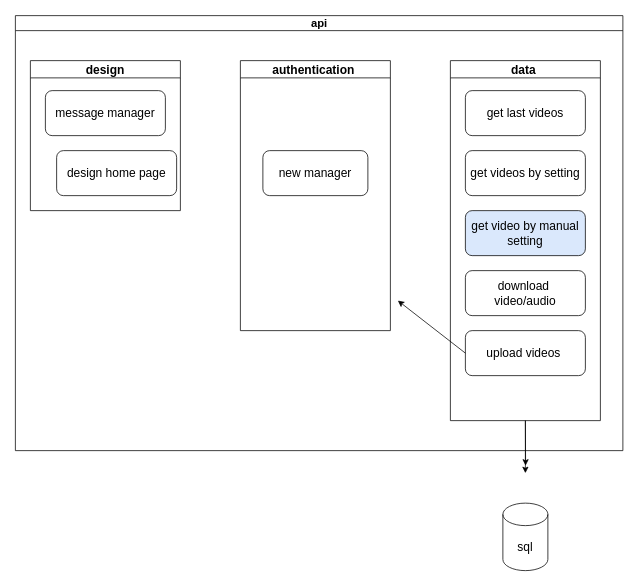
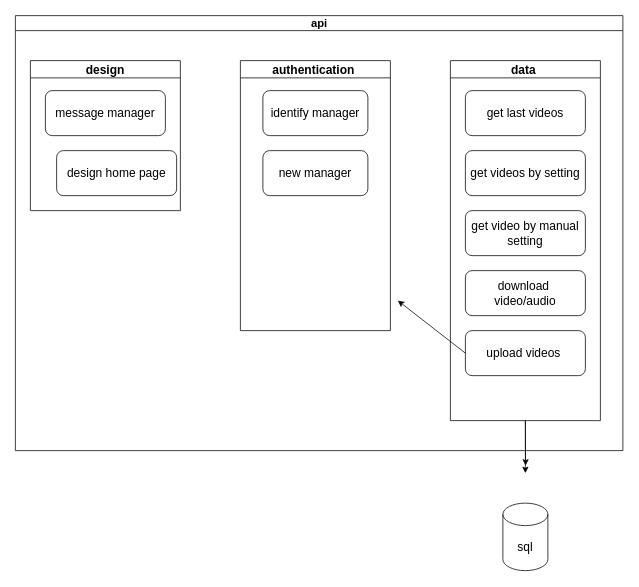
  <mxCell id="0" />
  <mxCell id="1" parent="0" />
  <mxCell id="2" value="&lt;font style=&quot;font-size: 16px;&quot;&gt;sql&lt;/font&gt;" style="shape=cylinder3;whiteSpace=wrap;html=1;boundedLbl=1;backgroundOutline=1;size=15;" parent="1" vertex="1"><mxGeometry x="670" y="670" width="60" height="90" as="geometry" /></mxCell>
  <mxCell id="3" style="edgeStyle=none;html=1;exitX=0.5;exitY=1;exitDx=0;exitDy=0;fontSize=16;" parent="1" source="5" edge="1"><mxGeometry relative="1" as="geometry"><mxPoint x="700.286" y="620" as="targetPoint" /></mxGeometry></mxCell>
  <mxCell id="4" value="" style="edgeStyle=none;html=1;fontSize=16;" parent="1" source="5" edge="1"><mxGeometry relative="1" as="geometry"><mxPoint x="700" y="630" as="targetPoint" /></mxGeometry></mxCell>
  <mxCell id="5" value="data&amp;nbsp;" style="swimlane;whiteSpace=wrap;html=1;fontSize=16;startSize=23;" parent="1" vertex="1"><mxGeometry x="600" y="80" width="200" height="480" as="geometry" /></mxCell>
  <mxCell id="6" value="get last videos" style="rounded=1;whiteSpace=wrap;html=1;fontSize=16;" parent="5" vertex="1"><mxGeometry x="20" y="40" width="160" height="60" as="geometry" /></mxCell>
  <mxCell id="7" value="get videos by setting" style="rounded=1;whiteSpace=wrap;html=1;fontSize=16;" parent="5" vertex="1"><mxGeometry x="20" y="120" width="160" height="60" as="geometry" /></mxCell>
  <mxCell id="8" value="download&amp;nbsp; video/audio" style="rounded=1;whiteSpace=wrap;html=1;fontSize=16;" parent="5" vertex="1"><mxGeometry x="20" y="280" width="160" height="60" as="geometry" /></mxCell>
- <mxCell id="9" value="get video by&amp;nbsp;manual setting" style="rounded=1;whiteSpace=wrap;html=1;fontSize=16;fillColor=#dae8fc;" parent="5" vertex="1"><mxGeometry x="20" y="200" width="160" height="60" as="geometry" /></mxCell>
+ <mxCell id="9" value="get video by&amp;nbsp;manual setting" style="rounded=1;whiteSpace=wrap;html=1;fontSize=16;" parent="5" vertex="1"><mxGeometry x="20" y="200" width="160" height="60" as="geometry" /></mxCell>
  <mxCell id="10" value="upload videos&amp;nbsp;" style="rounded=1;whiteSpace=wrap;html=1;fontSize=16;" parent="5" vertex="1"><mxGeometry x="20" y="360" width="160" height="60" as="geometry" /></mxCell>
  <mxCell id="11" value="authentication&amp;nbsp;" style="swimlane;whiteSpace=wrap;html=1;fontSize=16;" parent="1" vertex="1"><mxGeometry x="320" y="80" width="200" height="360" as="geometry" /></mxCell>
+ <mxCell id="12" value="identify manager" style="rounded=1;whiteSpace=wrap;html=1;fontSize=16;" parent="11" vertex="1"><mxGeometry x="30" y="40" width="140" height="60" as="geometry" /></mxCell>
  <mxCell id="13" value="new&amp;nbsp;manager" style="rounded=1;whiteSpace=wrap;html=1;fontSize=16;" parent="11" vertex="1"><mxGeometry x="30" y="120" width="140" height="60" as="geometry" /></mxCell>
  <mxCell id="14" value="design" style="swimlane;whiteSpace=wrap;html=1;fontSize=16;" parent="1" vertex="1"><mxGeometry x="40" y="80" width="200" height="200" as="geometry" /></mxCell>
  <mxCell id="15" value="message manager" style="rounded=1;whiteSpace=wrap;html=1;fontSize=16;" parent="14" vertex="1"><mxGeometry x="20" y="40" width="160" height="60" as="geometry" /></mxCell>
  <mxCell id="16" value="design home page" style="rounded=1;whiteSpace=wrap;html=1;fontSize=16;" parent="14" vertex="1"><mxGeometry x="35" y="120" width="160" height="60" as="geometry" /></mxCell>
  <mxCell id="17" style="edgeStyle=none;html=1;exitX=0;exitY=0.5;exitDx=0;exitDy=0;fontSize=16;" parent="1" source="10" edge="1"><mxGeometry relative="1" as="geometry"><mxPoint x="530" y="400" as="targetPoint" /></mxGeometry></mxCell>
  <mxCell id="18" value="&lt;font style=&quot;font-size: 15px;&quot;&gt;api&lt;/font&gt;" style="swimlane;childLayout=stackLayout;resizeParent=1;resizeParentMax=0;startSize=20;html=1;movable=0;resizable=0;rotatable=0;deletable=0;editable=0;connectable=0;" parent="1" vertex="1"><mxGeometry x="20" y="20" width="810" height="580" as="geometry" /></mxCell>
